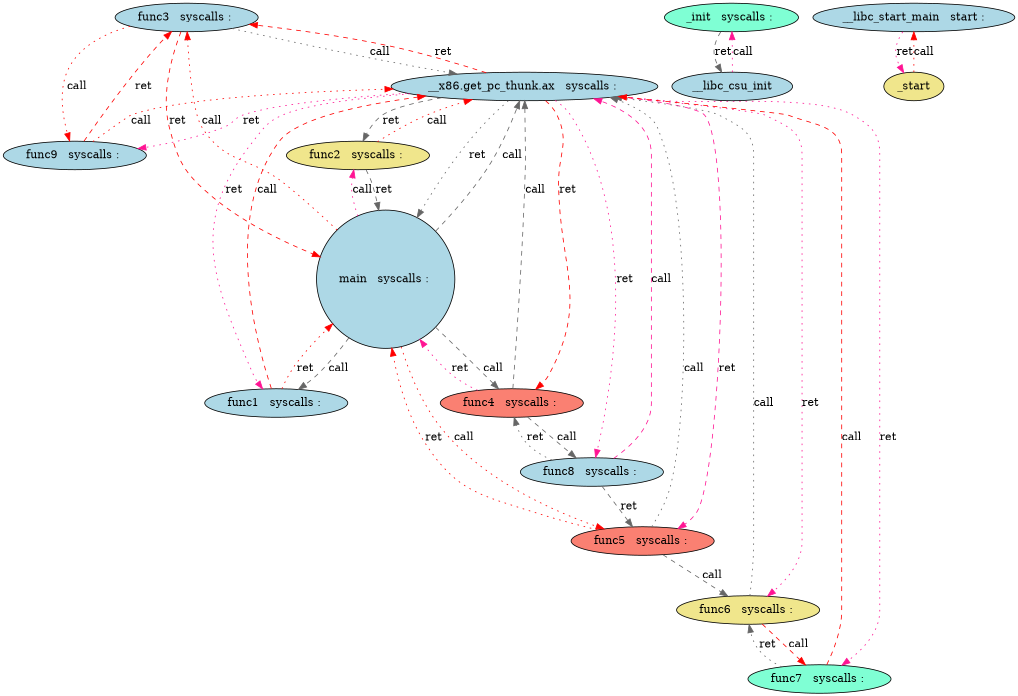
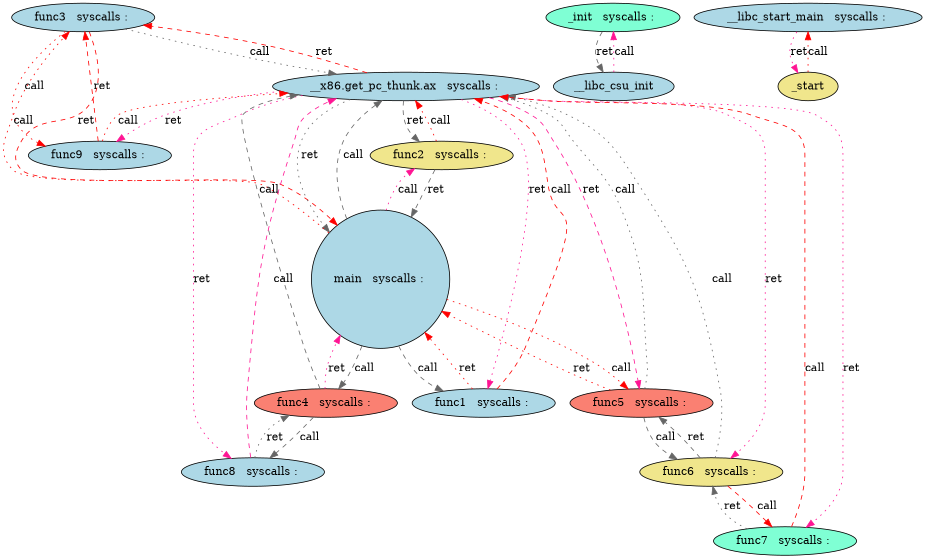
  digraph {
    node [attrs="   syscalls : " fillcolor=lightblue style=filled]
    edge [color=gray40 style=dotted]
    n1 [label="func3   syscalls : "]
    n2 [label="__x86.get_pc_thunk.ax   syscalls : "]
    n3 [label="func9   syscalls : "]
    n4 [label="main   syscalls : " shape=circle]
    n5 [fillcolor=salmon label="func5   syscalls : "]
    n6 [fillcolor=khaki label="func6   syscalls : "]
    n7 [label="func1   syscalls : "]
    n8 [fillcolor=aquamarine label="func7   syscalls : "]
    n9 [fillcolor=salmon label="func4   syscalls : "]
    n10 [label="func8   syscalls : "]
    n11 [fillcolor=khaki label="func2   syscalls : "]
    n12 [fillcolor=aquamarine label="_init   syscalls : "]
    __libc_csu_init [attrs=""]
-   n14 [label="__libc_start_main   start :"]
+   n14 [label="__libc_start_main   syscalls : "]
    _start [fillcolor=khaki attrs=""]
    n1 -> n2 [label=call]
    n1 -> n3 [color=red label=call]
    n1 -> n4 [color=red label=ret style=dashed]
    n2 -> n1 [color=red label=ret style=dashed]
    n2 -> n3 [color=deeppink label=ret]
    n2 -> n4 [label=ret]
    n2 -> n5 [color=deeppink label=ret style=dashed]
    n2 -> n6 [color=deeppink label=ret]
    n2 -> n7 [color=deeppink label=ret]
    n2 -> n8 [color=deeppink label=ret]
-   n2 -> n9 [color=red label=ret style=dashed]
    n2 -> n10 [color=deeppink label=ret]
    n2 -> n11 [label=ret style=dashed]
    n3 -> n1 [color=red label=ret style=dashed]
    n3 -> n2 [color=red label=call]
    n4 -> n1 [color=red label=call]
    n4 -> n2 [label=call style=dashed]
    n4 -> n5 [color=red label=call]
    n4 -> n7 [label=call style=dashed]
    n4 -> n9 [label=call style=dashed]
    n4 -> n11 [color=deeppink label=call]
    n5 -> n2 [label=call]
    n5 -> n4 [color=red label=ret]
    n5 -> n6 [label=call style=dashed]
    n6 -> n2 [label=call]
-   n10 -> n5 [label=ret style=dashed]
+   n6 -> n5 [label=ret style=dashed]
    n6 -> n8 [color=red label=call style=dashed]
    n7 -> n2 [color=red label=call style=dashed]
    n7 -> n4 [color=red label=ret]
    n8 -> n2 [color=red label=call style=dashed]
    n8 -> n6 [label=ret]
    n9 -> n2 [label=call style=dashed]
    n9 -> n4 [color=deeppink label=ret]
    n9 -> n10 [label=call style=dashed]
    n10 -> n2 [color=deeppink label=call style=dashed]
    n10 -> n9 [label=ret]
    n11 -> n2 [color=red label=call]
    n11 -> n4 [label=ret style=dashed]
    n12 -> __libc_csu_init [label=ret style=dashed]
    __libc_csu_init -> n12 [color=deeppink label=call]
    n14 -> _start [color=deeppink label=ret]
    _start -> n14 [color=red label=call]
  }
